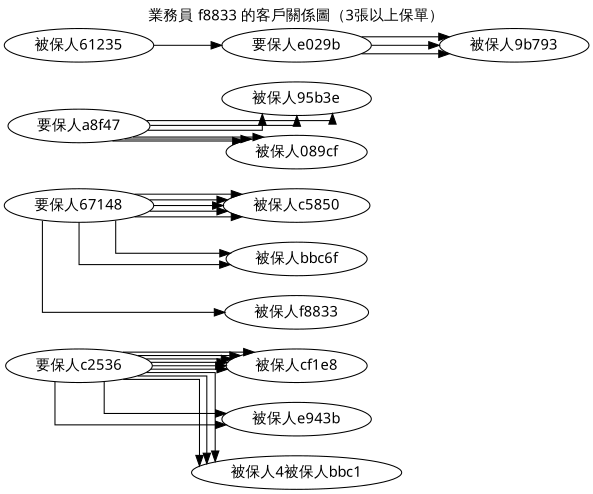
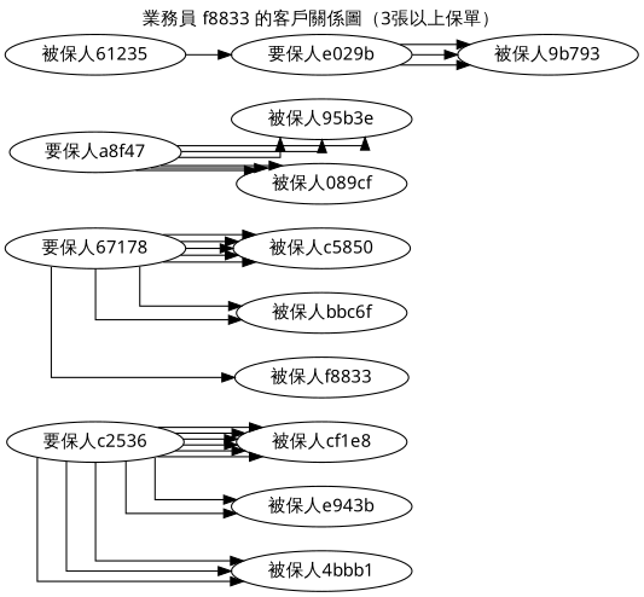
  digraph {
    fontname=Tahoma
    label="業務員 f8833 的客戶關係圖（3張以上保單）"
    labelloc=t
    rankdir=LR
    splines=ortho
    node [fontname=Tahoma]
    "要保人c2536" [height=0.1]
    "被保人cf1e8" [height=0.1]
    n3 [height=0.1 label="被保人e943b"]
-   "被保人4bbb1" [height=0.1 label="被保人4被保人bbc1"]
-   "要保人67178" [height=0.1 label="要保人67148"]
+   "被保人4bbb1" [height=0.1]
+   "要保人67178" [height=0.1]
    "被保人c5850" [height=0.1]
    "被保人bbc6f" [height=0.1]
    "被保人f8833" [height=0.1]
    "要保人a8f47" [height=0.1]
    "被保人95b3e" [height=0.1]
    "被保人089cf" [height=0.1]
    "要保人e029b" [height=0.1]
    n13 [height=0.1 label="被保人9b793"]
    "被保人61235" [height=0.1]
    "要保人c2536" -> "被保人cf1e8"
    "要保人c2536" -> "被保人cf1e8"
    "要保人c2536" -> "被保人cf1e8"
    "要保人c2536" -> "被保人cf1e8"
    "要保人c2536" -> "被保人cf1e8"
    "要保人c2536" -> "被保人cf1e8"
    "要保人c2536" -> n3
    "要保人c2536" -> n3
    "要保人c2536" -> "被保人4bbb1"
    "要保人c2536" -> "被保人4bbb1"
    "要保人c2536" -> "被保人4bbb1"
    "要保人67178" -> "被保人c5850"
    "要保人67178" -> "被保人c5850"
    "要保人67178" -> "被保人c5850"
    "要保人67178" -> "被保人c5850"
    "要保人67178" -> "被保人c5850"
    "要保人67178" -> "被保人bbc6f"
    "要保人67178" -> "被保人bbc6f"
    "要保人67178" -> "被保人f8833"
    "要保人a8f47" -> "被保人95b3e"
    "要保人a8f47" -> "被保人95b3e"
    "要保人a8f47" -> "被保人95b3e"
    "要保人a8f47" -> "被保人089cf"
    "要保人a8f47" -> "被保人089cf"
    "要保人a8f47" -> "被保人089cf"
    "要保人e029b" -> n13
    "要保人e029b" -> n13
    "要保人e029b" -> n13
    "被保人61235" -> "要保人e029b"
  }
